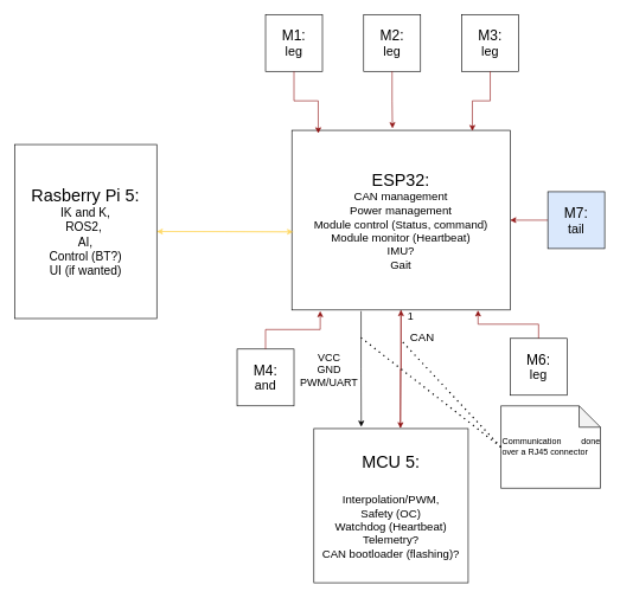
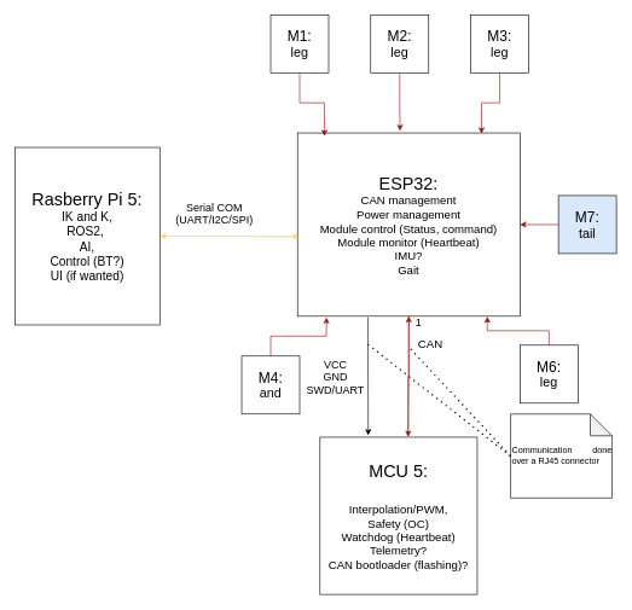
  <mxCell id="0" />
  <mxCell id="1" parent="0" />
  <mxCell id="2" value="" style="edgeStyle=orthogonalEdgeStyle;rounded=0;orthogonalLoop=1;jettySize=auto;html=1;strokeColor=#FFD966;entryX=0.006;entryY=0.565;entryDx=0;entryDy=0;entryPerimeter=0;" edge="1" parent="1" source="3" target="6"><mxGeometry relative="1" as="geometry" /></mxCell>
  <mxCell id="3" value="&lt;font style=&quot;font-size: 24px;&quot;&gt;Rasberry Pi 5:&lt;/font&gt;&lt;div&gt;&lt;span style=&quot;background-color: transparent; color: light-dark(rgb(0, 0, 0), rgb(255, 255, 255));&quot;&gt;&lt;font style=&quot;font-size: 17px;&quot;&gt;IK and K,&lt;/font&gt;&lt;/span&gt;&lt;/div&gt;&lt;div&gt;&lt;span style=&quot;background-color: transparent; color: light-dark(rgb(0, 0, 0), rgb(255, 255, 255));&quot;&gt;&lt;font style=&quot;font-size: 17px;&quot;&gt;ROS2,&amp;nbsp;&lt;/font&gt;&lt;/span&gt;&lt;/div&gt;&lt;div&gt;&lt;span style=&quot;background-color: transparent; color: light-dark(rgb(0, 0, 0), rgb(255, 255, 255));&quot;&gt;&lt;font style=&quot;font-size: 17px;&quot;&gt;AI,&lt;/font&gt;&lt;/span&gt;&lt;/div&gt;&lt;div&gt;&lt;span style=&quot;background-color: transparent; color: light-dark(rgb(0, 0, 0), rgb(255, 255, 255));&quot;&gt;&lt;font style=&quot;font-size: 17px;&quot;&gt;Control (BT?)&lt;/font&gt;&lt;/span&gt;&lt;/div&gt;&lt;div&gt;&lt;span style=&quot;background-color: transparent; color: light-dark(rgb(0, 0, 0), rgb(255, 255, 255));&quot;&gt;&lt;font style=&quot;font-size: 17px;&quot;&gt;UI (if wanted)&lt;/font&gt;&lt;/span&gt;&lt;/div&gt;" style="rounded=0;whiteSpace=wrap;html=1;" vertex="1" parent="1"><mxGeometry x="20" y="203" width="200" height="245" as="geometry" /></mxCell>
  <mxCell id="4" value="" style="edgeStyle=orthogonalEdgeStyle;rounded=0;orthogonalLoop=1;jettySize=auto;html=1;strokeColor=light-dark(#901414, #ededed);entryX=0.561;entryY=-0.002;entryDx=0;entryDy=0;entryPerimeter=0;" edge="1" parent="1" source="6" target="10"><mxGeometry relative="1" as="geometry" /></mxCell>
  <mxCell id="5" style="edgeStyle=orthogonalEdgeStyle;rounded=0;orthogonalLoop=1;jettySize=auto;html=1;entryX=0.307;entryY=-0.012;entryDx=0;entryDy=0;exitX=0.317;exitY=1.006;exitDx=0;exitDy=0;exitPerimeter=0;entryPerimeter=0;strokeColor=light-dark(#000000,#EDEDED);" edge="1" parent="1" source="6" target="10"><mxGeometry relative="1" as="geometry" /></mxCell>
  <mxCell id="6" value="&lt;font style=&quot;font-size: 24px;&quot;&gt;ESP32:&lt;/font&gt;&lt;div&gt;&lt;span style=&quot;background-color: transparent; color: light-dark(rgb(0, 0, 0), rgb(255, 255, 255)); font-size: 16px;&quot;&gt;CAN management&lt;/span&gt;&lt;div&gt;&lt;font style=&quot;font-size: 16px;&quot;&gt;Power management&lt;/font&gt;&lt;/div&gt;&lt;/div&gt;&lt;div&gt;&lt;font style=&quot;font-size: 16px;&quot;&gt;Module control (Status, command)&lt;/font&gt;&lt;/div&gt;&lt;div&gt;&lt;font style=&quot;font-size: 16px;&quot;&gt;Module monitor (Heartbeat)&lt;/font&gt;&lt;/div&gt;&lt;div&gt;&lt;font style=&quot;font-size: 16px;&quot;&gt;IMU?&lt;/font&gt;&lt;/div&gt;&lt;div&gt;&lt;font style=&quot;font-size: 16px;&quot;&gt;Gait&lt;/font&gt;&lt;/div&gt;" style="rounded=0;whiteSpace=wrap;html=1;" vertex="1" parent="1"><mxGeometry x="410" y="183" width="307" height="253" as="geometry" /></mxCell>
  <mxCell id="7" value="" style="edgeStyle=orthogonalEdgeStyle;rounded=0;orthogonalLoop=1;jettySize=auto;html=1;flowAnimation=0;strokeColor=#FFD966;entryX=1;entryY=0.5;entryDx=0;entryDy=0;" edge="1" parent="1" target="3"><mxGeometry relative="1" as="geometry"><mxPoint x="412" y="326" as="sourcePoint" /><mxPoint x="304" y="392.88" as="targetPoint" /><Array as="points"><mxPoint x="410" y="326" /><mxPoint x="306" y="326" /></Array></mxGeometry></mxCell>
+ <mxCell id="8" value="&lt;font style=&quot;font-size: 15px;&quot;&gt;Serial COM&lt;/font&gt;&lt;div&gt;&lt;font style=&quot;font-size: 15px;&quot;&gt;(UART/I2C/SPI)&lt;/font&gt;&lt;/div&gt;" style="text;html=1;align=center;verticalAlign=middle;resizable=0;points=[];autosize=1;strokeColor=none;fillColor=none;" vertex="1" parent="1"><mxGeometry x="233" y="269.5" width="124" height="48" as="geometry" /></mxCell>
  <mxCell id="9" style="edgeStyle=orthogonalEdgeStyle;rounded=0;orthogonalLoop=1;jettySize=auto;html=1;strokeColor=light-dark(#901414, #ededed);entryX=0.5;entryY=1;entryDx=0;entryDy=0;exitX=0.56;exitY=-0.007;exitDx=0;exitDy=0;exitPerimeter=0;" edge="1" parent="1" source="10" target="6"><mxGeometry relative="1" as="geometry"><mxPoint x="548" y="589" as="sourcePoint" /><mxPoint x="543" y="452" as="targetPoint" /></mxGeometry></mxCell>
  <mxCell id="10" value="&lt;font style=&quot;font-size: 24px;&quot;&gt;MCU 5:&lt;/font&gt;&lt;div&gt;&lt;span style=&quot;font-size: 24px;&quot;&gt;&lt;br&gt;&lt;/span&gt;&lt;div&gt;&lt;font style=&quot;font-size: 16px;&quot;&gt;Interpolation/PWM,&lt;/font&gt;&lt;/div&gt;&lt;div&gt;&lt;font style=&quot;font-size: 16px;&quot;&gt;Safety (OC)&lt;/font&gt;&lt;/div&gt;&lt;div&gt;&lt;font style=&quot;font-size: 16px;&quot;&gt;Watchdog (Heartbeat)&lt;/font&gt;&lt;/div&gt;&lt;div&gt;&lt;font style=&quot;font-size: 16px;&quot;&gt;Telemetry?&lt;/font&gt;&lt;/div&gt;&lt;div&gt;&lt;font style=&quot;font-size: 16px;&quot;&gt;CAN bootloader (flashing)?&lt;/font&gt;&lt;/div&gt;&lt;/div&gt;" style="whiteSpace=wrap;html=1;aspect=fixed;" vertex="1" parent="1"><mxGeometry x="441" y="603" width="217" height="217" as="geometry" /></mxCell>
  <mxCell id="11" value="&lt;font style=&quot;font-size: 16px;&quot;&gt;CAN&lt;/font&gt;" style="text;html=1;align=center;verticalAlign=middle;resizable=0;points=[];autosize=1;strokeColor=none;fillColor=none;" vertex="1" parent="1"><mxGeometry x="567" y="459.5" width="52" height="31" as="geometry" /></mxCell>
- <mxCell id="12" value="&lt;font style=&quot;font-size: 15px;&quot;&gt;VCC&lt;/font&gt;&lt;div&gt;&lt;font style=&quot;font-size: 15px;&quot;&gt;GND&lt;/font&gt;&lt;/div&gt;&lt;div&gt;&lt;font style=&quot;font-size: 15px;&quot;&gt;PWM/UART&lt;/font&gt;&lt;/div&gt;" style="text;html=1;align=center;verticalAlign=middle;resizable=0;points=[];autosize=1;strokeColor=none;fillColor=none;" vertex="1" parent="1"><mxGeometry x="413" y="487" width="98" height="66" as="geometry" /></mxCell>
+ <mxCell id="12" value="&lt;font style=&quot;font-size: 15px;&quot;&gt;VCC&lt;/font&gt;&lt;div&gt;&lt;font style=&quot;font-size: 15px;&quot;&gt;GND&lt;/font&gt;&lt;/div&gt;&lt;div&gt;&lt;font style=&quot;font-size: 15px;&quot;&gt;SWD/UART&lt;/font&gt;&lt;/div&gt;" style="text;html=1;align=center;verticalAlign=middle;resizable=0;points=[];autosize=1;strokeColor=none;fillColor=none;" vertex="1" parent="1"><mxGeometry x="413" y="487" width="98" height="66" as="geometry" /></mxCell>
  <mxCell id="13" value="&lt;font style=&quot;font-size: 15px;&quot;&gt;1&lt;/font&gt;" style="text;html=1;align=center;verticalAlign=middle;resizable=0;points=[];autosize=1;strokeColor=none;fillColor=none;" vertex="1" parent="1"><mxGeometry x="564" y="429.5" width="26" height="30" as="geometry" /></mxCell>
  <mxCell id="14" value="&lt;div style=&quot;text-align: justify;&quot;&gt;&lt;span style=&quot;background-color: transparent; color: light-dark(rgb(0, 0, 0), rgb(255, 255, 255));&quot;&gt;Communication done over a RJ45 connector&lt;/span&gt;&lt;/div&gt;" style="shape=note;whiteSpace=wrap;html=1;backgroundOutline=1;darkOpacity=0.05;align=left;" vertex="1" parent="1"><mxGeometry x="704" y="571" width="140" height="116" as="geometry" /></mxCell>
  <mxCell id="15" value="" style="endArrow=none;dashed=1;html=1;dashPattern=1 3;strokeWidth=2;rounded=0;exitX=0;exitY=0.5;exitDx=0;exitDy=0;exitPerimeter=0;" edge="1" parent="1" source="14"><mxGeometry width="50" height="50" relative="1" as="geometry"><mxPoint x="246" y="565" as="sourcePoint" /><mxPoint x="562" y="477" as="targetPoint" /></mxGeometry></mxCell>
  <mxCell id="16" value="" style="endArrow=none;dashed=1;html=1;dashPattern=1 3;strokeWidth=2;rounded=0;exitX=0;exitY=0.5;exitDx=0;exitDy=0;exitPerimeter=0;" edge="1" parent="1" source="14"><mxGeometry width="50" height="50" relative="1" as="geometry"><mxPoint x="908" y="564" as="sourcePoint" /><mxPoint x="506" y="474" as="targetPoint" /></mxGeometry></mxCell>
  <mxCell id="17" value="&lt;font style=&quot;font-size: 20px;&quot;&gt;M1:&lt;/font&gt;&lt;div&gt;&lt;font style=&quot;font-size: 18px;&quot;&gt;leg&lt;/font&gt;&lt;/div&gt;" style="whiteSpace=wrap;html=1;aspect=fixed;" vertex="1" parent="1"><mxGeometry x="373" y="20" width="80" height="80" as="geometry" /></mxCell>
  <mxCell id="18" style="edgeStyle=orthogonalEdgeStyle;rounded=0;orthogonalLoop=1;jettySize=auto;html=1;strokeColor=light-dark(#901414, #ededed);" edge="1" parent="1" source="19" target="6"><mxGeometry relative="1" as="geometry" /></mxCell>
  <mxCell id="19" value="&lt;font style=&quot;font-size: 20px;&quot;&gt;M7:&lt;/font&gt;&lt;br&gt;&lt;font style=&quot;font-size: 18px;&quot;&gt;tail&lt;/font&gt;" style="whiteSpace=wrap;html=1;aspect=fixed;fillColor=#dae8fc;" vertex="1" parent="1"><mxGeometry x="770" y="269.5" width="80" height="80" as="geometry" /></mxCell>
  <mxCell id="20" value="&lt;font style=&quot;font-size: 20px;&quot;&gt;M6:&lt;/font&gt;&lt;div&gt;&lt;font style=&quot;font-size: 18px;&quot;&gt;leg&lt;/font&gt;&lt;/div&gt;" style="whiteSpace=wrap;html=1;aspect=fixed;" vertex="1" parent="1"><mxGeometry x="717" y="476" width="80" height="80" as="geometry" /></mxCell>
  <mxCell id="21" value="&lt;font style=&quot;font-size: 20px;&quot;&gt;M4:&lt;/font&gt;&lt;div&gt;&lt;font style=&quot;font-size: 18px;&quot;&gt;and&lt;/font&gt;&lt;/div&gt;" style="whiteSpace=wrap;html=1;aspect=fixed;" vertex="1" parent="1"><mxGeometry x="333" y="491" width="80" height="80" as="geometry" /></mxCell>
  <mxCell id="22" value="&lt;font style=&quot;font-size: 20px;&quot;&gt;M3:&lt;/font&gt;&lt;div&gt;&lt;font style=&quot;font-size: 18px;&quot;&gt;leg&lt;/font&gt;&lt;/div&gt;" style="whiteSpace=wrap;html=1;aspect=fixed;" vertex="1" parent="1"><mxGeometry x="649" y="20" width="80" height="80" as="geometry" /></mxCell>
  <mxCell id="23" value="&lt;font style=&quot;font-size: 20px;&quot;&gt;M2:&lt;/font&gt;&lt;div&gt;&lt;font style=&quot;font-size: 18px;&quot;&gt;leg&lt;/font&gt;&lt;/div&gt;" style="whiteSpace=wrap;html=1;aspect=fixed;" vertex="1" parent="1"><mxGeometry x="511" y="20" width="80" height="80" as="geometry" /></mxCell>
  <mxCell id="24" style="edgeStyle=orthogonalEdgeStyle;rounded=0;orthogonalLoop=1;jettySize=auto;html=1;entryX=0.853;entryY=1.002;entryDx=0;entryDy=0;entryPerimeter=0;strokeColor=light-dark(#901414, #ededed);" edge="1" parent="1" source="20" target="6"><mxGeometry relative="1" as="geometry" /></mxCell>
  <mxCell id="25" style="edgeStyle=orthogonalEdgeStyle;rounded=0;orthogonalLoop=1;jettySize=auto;html=1;entryX=0.13;entryY=1.006;entryDx=0;entryDy=0;entryPerimeter=0;strokeColor=light-dark(#901414, #ededed);" edge="1" parent="1" source="21" target="6"><mxGeometry relative="1" as="geometry" /></mxCell>
  <mxCell id="26" style="edgeStyle=orthogonalEdgeStyle;rounded=0;orthogonalLoop=1;jettySize=auto;html=1;entryX=0.121;entryY=0.017;entryDx=0;entryDy=0;entryPerimeter=0;strokeColor=light-dark(#901414, #ededed);" edge="1" parent="1" source="17" target="6"><mxGeometry relative="1" as="geometry" /></mxCell>
  <mxCell id="27" style="edgeStyle=orthogonalEdgeStyle;rounded=0;orthogonalLoop=1;jettySize=auto;html=1;entryX=0.827;entryY=0.004;entryDx=0;entryDy=0;entryPerimeter=0;strokeColor=light-dark(#901414, #ededed);" edge="1" parent="1" source="22" target="6"><mxGeometry relative="1" as="geometry" /></mxCell>
  <mxCell id="28" style="edgeStyle=orthogonalEdgeStyle;rounded=0;orthogonalLoop=1;jettySize=auto;html=1;entryX=0.461;entryY=-0.011;entryDx=0;entryDy=0;entryPerimeter=0;strokeColor=light-dark(#901414, #ededed);" edge="1" parent="1" source="23" target="6"><mxGeometry relative="1" as="geometry" /></mxCell>
